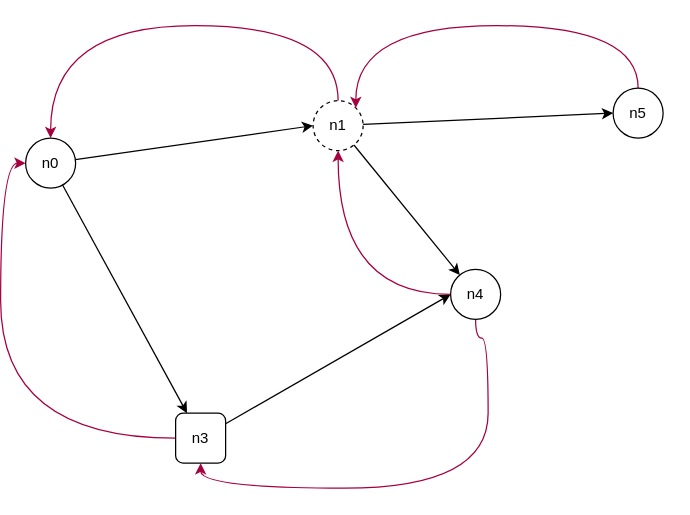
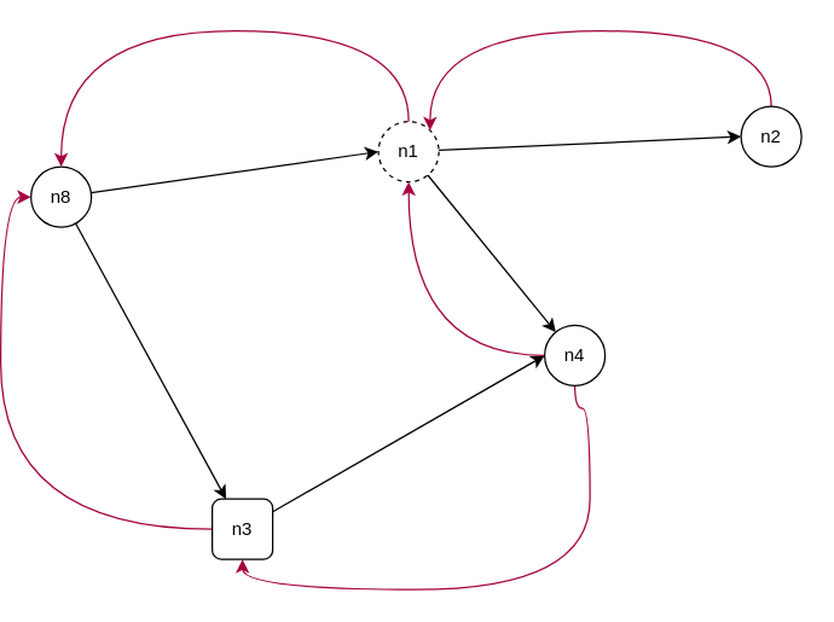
  <mxCell id="0" />
  <mxCell id="1" parent="0" />
  <mxCell id="2" style="rounded=0;orthogonalLoop=1;jettySize=auto;html=1;entryX=0;entryY=0.5;entryDx=0;entryDy=0;" edge="1" parent="1" source="4" target="8"><mxGeometry relative="1" as="geometry" /></mxCell>
  <mxCell id="3" style="rounded=0;orthogonalLoop=1;jettySize=auto;html=1;" edge="1" parent="1" source="4" target="13"><mxGeometry relative="1" as="geometry" /></mxCell>
- <mxCell id="4" value="n0" style="ellipse;whiteSpace=wrap;html=1;aspect=fixed;" vertex="1" parent="1"><mxGeometry x="20" y="110" width="40" height="40" as="geometry" /></mxCell>
+ <mxCell id="4" value="n8" style="ellipse;whiteSpace=wrap;html=1;aspect=fixed;" vertex="1" parent="1"><mxGeometry x="20" y="110" width="40" height="40" as="geometry" /></mxCell>
  <mxCell id="5" style="rounded=0;orthogonalLoop=1;jettySize=auto;html=1;" edge="1" parent="1" source="8" target="16"><mxGeometry relative="1" as="geometry" /></mxCell>
  <mxCell id="6" style="rounded=0;orthogonalLoop=1;jettySize=auto;html=1;entryX=0;entryY=0.5;entryDx=0;entryDy=0;" edge="1" parent="1" source="8" target="10"><mxGeometry relative="1" as="geometry" /></mxCell>
  <mxCell id="7" style="edgeStyle=orthogonalEdgeStyle;rounded=0;orthogonalLoop=1;jettySize=auto;html=1;entryX=0.5;entryY=0;entryDx=0;entryDy=0;curved=1;fillColor=#d80073;strokeColor=#A50040;" edge="1" parent="1" source="8" target="4"><mxGeometry relative="1" as="geometry"><Array as="points"><mxPoint x="270" y="20" /><mxPoint x="40" y="20" /></Array></mxGeometry></mxCell>
  <mxCell id="8" value="n1" style="ellipse;whiteSpace=wrap;html=1;aspect=fixed;dashed=1;" vertex="1" parent="1"><mxGeometry x="250" y="80" width="40" height="40" as="geometry" /></mxCell>
  <mxCell id="9" style="edgeStyle=orthogonalEdgeStyle;rounded=0;orthogonalLoop=1;jettySize=auto;html=1;entryX=1;entryY=0;entryDx=0;entryDy=0;curved=1;fillColor=#d80073;strokeColor=#A50040;exitX=0.5;exitY=0;exitDx=0;exitDy=0;" edge="1" parent="1" source="10" target="8"><mxGeometry relative="1" as="geometry"><Array as="points"><mxPoint x="510" y="20" /><mxPoint x="284" y="20" /></Array></mxGeometry></mxCell>
- <mxCell id="10" value="n5" style="ellipse;whiteSpace=wrap;html=1;aspect=fixed;" vertex="1" parent="1"><mxGeometry x="490" y="70" width="40" height="40" as="geometry" /></mxCell>
+ <mxCell id="10" value="n2" style="ellipse;whiteSpace=wrap;html=1;aspect=fixed;" vertex="1" parent="1"><mxGeometry x="490" y="70" width="40" height="40" as="geometry" /></mxCell>
  <mxCell id="11" style="edgeStyle=orthogonalEdgeStyle;rounded=0;orthogonalLoop=1;jettySize=auto;html=1;entryX=0;entryY=0.5;entryDx=0;entryDy=0;curved=1;fillColor=#d80073;strokeColor=#A50040;" edge="1" parent="1" source="13" target="4"><mxGeometry relative="1" as="geometry" /></mxCell>
  <mxCell id="12" style="rounded=0;orthogonalLoop=1;jettySize=auto;html=1;entryX=0;entryY=0.5;entryDx=0;entryDy=0;" edge="1" parent="1" source="13" target="16"><mxGeometry relative="1" as="geometry" /></mxCell>
  <mxCell id="13" value="n3" style="whiteSpace=wrap;html=1;aspect=fixed;rounded=1;" vertex="1" parent="1"><mxGeometry x="140" y="330" width="40" height="40" as="geometry" /></mxCell>
  <mxCell id="14" style="edgeStyle=orthogonalEdgeStyle;rounded=0;orthogonalLoop=1;jettySize=auto;html=1;entryX=0.5;entryY=1;entryDx=0;entryDy=0;curved=1;fillColor=#d80073;strokeColor=#A50040;" edge="1" parent="1" source="16" target="8"><mxGeometry relative="1" as="geometry" /></mxCell>
  <mxCell id="15" style="edgeStyle=orthogonalEdgeStyle;rounded=0;orthogonalLoop=1;jettySize=auto;html=1;entryX=0.5;entryY=1;entryDx=0;entryDy=0;curved=1;exitX=0.5;exitY=1;exitDx=0;exitDy=0;fillColor=#d80073;strokeColor=#A50040;" edge="1" parent="1" source="16" target="13"><mxGeometry relative="1" as="geometry"><Array as="points"><mxPoint x="390" y="270" /><mxPoint x="390" y="390" /><mxPoint x="160" y="390" /></Array></mxGeometry></mxCell>
  <mxCell id="16" value="n4" style="ellipse;whiteSpace=wrap;html=1;aspect=fixed;" vertex="1" parent="1"><mxGeometry x="360" y="215" width="40" height="40" as="geometry" /></mxCell>
